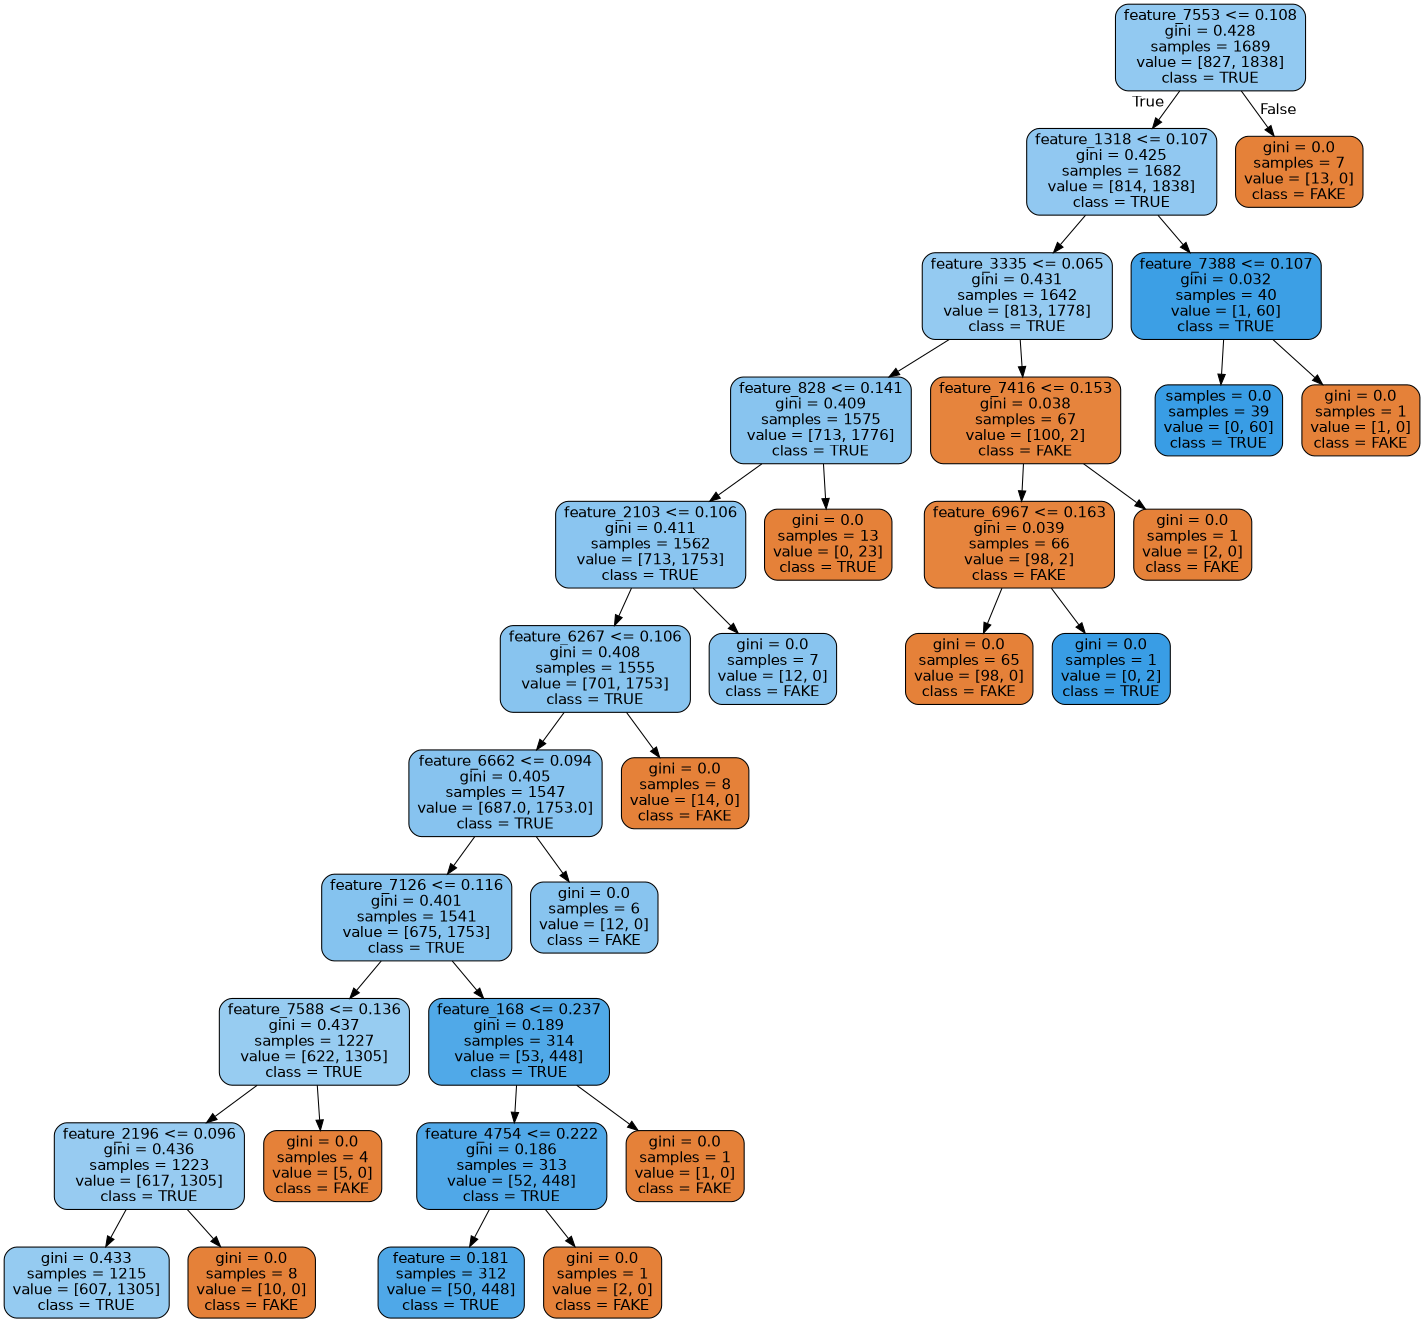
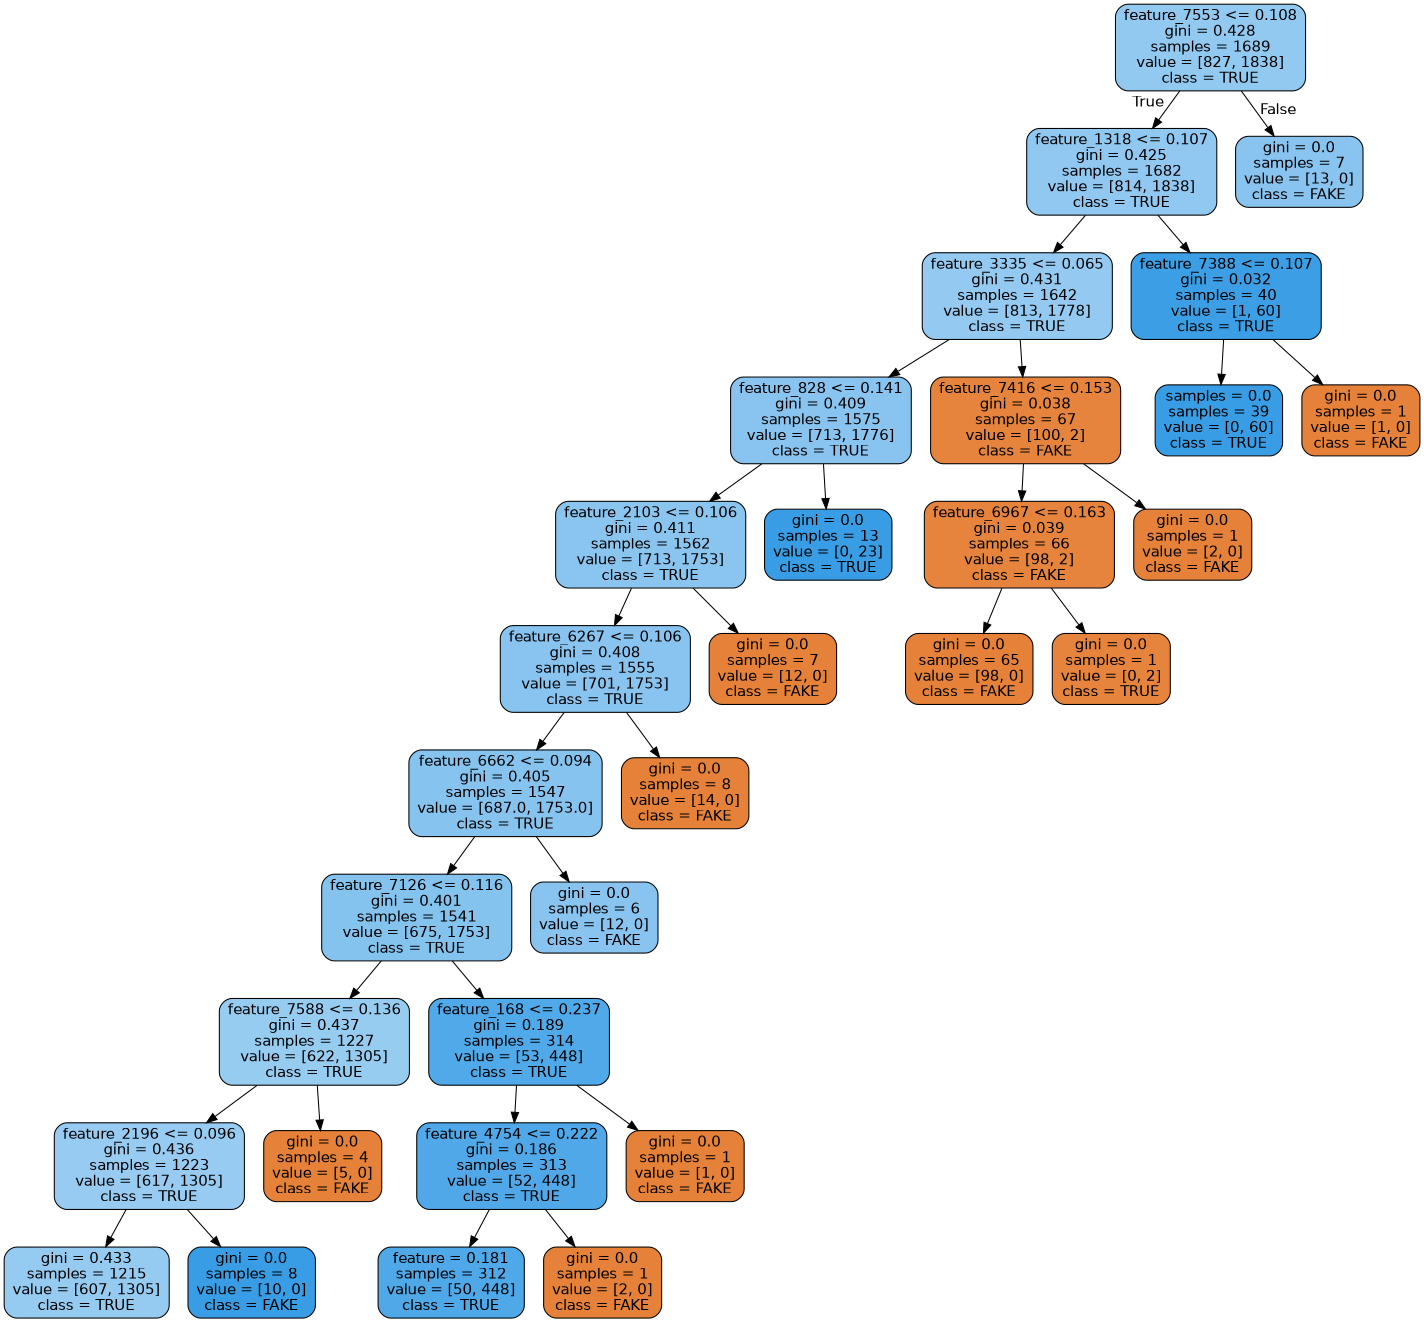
  digraph {
    node [color=black fillcolor="#e58139" fontname=helvetica shape=box style="filled, rounded"]
    edge [fontname=helvetica]
    n1 [fillcolor="#92c9f1" label="feature_7553 <= 0.108\ngini = 0.428\nsamples = 1689\nvalue = [827, 1838]\nclass = TRUE"]
    n2 [fillcolor="#91c8f1" label="feature_1318 <= 0.107\ngini = 0.425\nsamples = 1682\nvalue = [814, 1838]\nclass = TRUE"]
-   n3 [label="gini = 0.0\nsamples = 7\nvalue = [13, 0]\nclass = FAKE"]
+   n3 [fillcolor="#88c4ef" label="gini = 0.0\nsamples = 7\nvalue = [13, 0]\nclass = FAKE"]
    n4 [fillcolor="#94caf1" label="feature_3335 <= 0.065\ngini = 0.431\nsamples = 1642\nvalue = [813, 1778]\nclass = TRUE"]
    n5 [fillcolor="#3c9fe5" label="feature_7388 <= 0.107\ngini = 0.032\nsamples = 40\nvalue = [1, 60]\nclass = TRUE"]
    n6 [fillcolor="#88c4ef" label="feature_828 <= 0.141\ngini = 0.409\nsamples = 1575\nvalue = [713, 1776]\nclass = TRUE"]
    n7 [fillcolor="#e6843d" label="feature_7416 <= 0.153\ngini = 0.038\nsamples = 67\nvalue = [100, 2]\nclass = FAKE"]
    n8 [fillcolor="#399de5" label="samples = 0.0\nsamples = 39\nvalue = [0, 60]\nclass = TRUE"]
    n9 [label="gini = 0.0\nsamples = 1\nvalue = [1, 0]\nclass = FAKE"]
    n10 [fillcolor="#8ac5f0" label="feature_2103 <= 0.106\ngini = 0.411\nsamples = 1562\nvalue = [713, 1753]\nclass = TRUE"]
-   n11 [label="gini = 0.0\nsamples = 13\nvalue = [0, 23]\nclass = TRUE"]
+   n11 [fillcolor="#399de5" label="gini = 0.0\nsamples = 13\nvalue = [0, 23]\nclass = TRUE"]
    n12 [fillcolor="#e6843d" label="feature_6967 <= 0.163\ngini = 0.039\nsamples = 66\nvalue = [98, 2]\nclass = FAKE"]
    n13 [label="gini = 0.0\nsamples = 1\nvalue = [2, 0]\nclass = FAKE"]
    n14 [fillcolor="#88c4ef" label="feature_6267 <= 0.106\ngini = 0.408\nsamples = 1555\nvalue = [701, 1753]\nclass = TRUE"]
-   n15 [fillcolor="#88c4ef" label="gini = 0.0\nsamples = 7\nvalue = [12, 0]\nclass = FAKE"]
+   n15 [label="gini = 0.0\nsamples = 7\nvalue = [12, 0]\nclass = FAKE"]
    n16 [fillcolor="#87c3ef" label="feature_6662 <= 0.094\ngini = 0.405\nsamples = 1547\nvalue = [687.0, 1753.0]\nclass = TRUE"]
    n17 [label="gini = 0.0\nsamples = 8\nvalue = [14, 0]\nclass = FAKE"]
    n18 [fillcolor="#85c3ef" label="feature_7126 <= 0.116\ngini = 0.401\nsamples = 1541\nvalue = [675, 1753]\nclass = TRUE"]
    n19 [fillcolor="#88c4ef" label="gini = 0.0\nsamples = 6\nvalue = [12, 0]\nclass = FAKE"]
    n20 [fillcolor="#97ccf1" label="feature_7588 <= 0.136\ngini = 0.437\nsamples = 1227\nvalue = [622, 1305]\nclass = TRUE"]
    n21 [fillcolor="#50a9e8" label="feature_168 <= 0.237\ngini = 0.189\nsamples = 314\nvalue = [53, 448]\nclass = TRUE"]
    n22 [fillcolor="#97cbf1" label="feature_2196 <= 0.096\ngini = 0.436\nsamples = 1223\nvalue = [617, 1305]\nclass = TRUE"]
    n23 [label="gini = 0.0\nsamples = 4\nvalue = [5, 0]\nclass = FAKE"]
    n24 [fillcolor="#50a8e8" label="feature_4754 <= 0.222\ngini = 0.186\nsamples = 313\nvalue = [52, 448]\nclass = TRUE"]
    n25 [label="gini = 0.0\nsamples = 1\nvalue = [1, 0]\nclass = FAKE"]
    n26 [fillcolor="#95cbf1" label="gini = 0.433\nsamples = 1215\nvalue = [607, 1305]\nclass = TRUE"]
-   n27 [label="gini = 0.0\nsamples = 8\nvalue = [10, 0]\nclass = FAKE"]
+   n27 [fillcolor="#399de5" label="gini = 0.0\nsamples = 8\nvalue = [10, 0]\nclass = FAKE"]
    n28 [fillcolor="#4fa8e8" label="feature = 0.181\nsamples = 312\nvalue = [50, 448]\nclass = TRUE"]
    n29 [label="gini = 0.0\nsamples = 1\nvalue = [2, 0]\nclass = FAKE"]
    n30 [label="gini = 0.0\nsamples = 65\nvalue = [98, 0]\nclass = FAKE"]
-   n31 [fillcolor="#399de5" label="gini = 0.0\nsamples = 1\nvalue = [0, 2]\nclass = TRUE"]
+   n31 [fillcolor="#e6843d" label="gini = 0.0\nsamples = 1\nvalue = [0, 2]\nclass = TRUE"]
    n1 -> n2 [headlabel=True labelangle=45 labeldistance=2.5]
    n1 -> n3 [headlabel=False labelangle=-45 labeldistance=2.5]
    n2 -> n4
    n2 -> n5
    n4 -> n6
    n4 -> n7
    n5 -> n8
    n5 -> n9
    n6 -> n10
    n6 -> n11
    n7 -> n12
    n7 -> n13
    n10 -> n14
    n10 -> n15
    n12 -> n30
    n12 -> n31
    n14 -> n16
    n14 -> n17
    n16 -> n18
    n16 -> n19
    n18 -> n20
    n18 -> n21
    n20 -> n22
    n20 -> n23
    n21 -> n24
    n21 -> n25
    n22 -> n26
    n22 -> n27
    n24 -> n28
    n24 -> n29
  }
